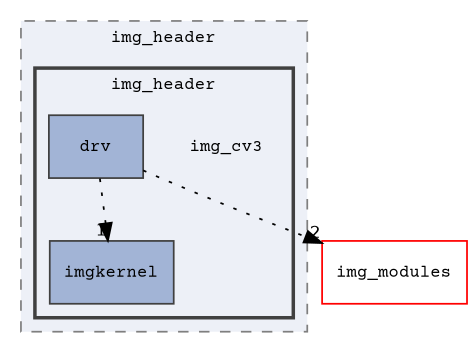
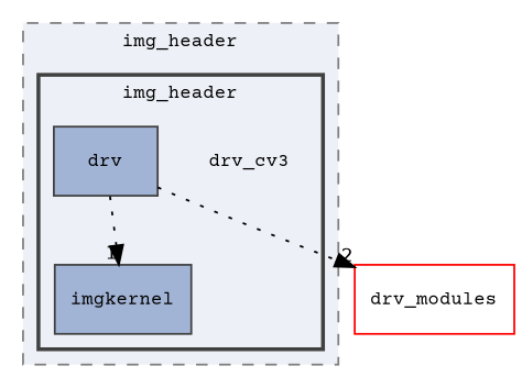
  digraph {
    compound=true
    fontname="Courier Prime"
    node [fontname="Courier Prime" fontsize=10 shape=box color=grey25 fillcolor="#a2b4d6"]
    edge [fontname="Courier Prime" fontsize=10 labeldistance=1.5 labelfontname=Helvetica labelfontsize=10 style=dotted]
-   n1 [label=img_cv3 shape=plaintext color="" fillcolor=""]
+   n1 [label=drv_cv3 shape=plaintext color="" fillcolor=""]
    n2 [label=imgkernel style="filled,"]
    n3 [label=drv style="filled,"]
-   n4 [color=red fillcolor="#edf0f7" label=img_modules]
+   n4 [color=red fillcolor="#edf0f7" label=drv_modules]
    subgraph cluster_1 {
      bgcolor="#edf0f7"
      fontsize=10
      label=img_header
      pencolor=grey50
      style="filled,dashed,"
      subgraph cluster_2 {
        bgcolor="#edf0f7"
        fontsize=10
        label=img_header
        pencolor=grey25
        style="filled,bold,"
        n1
        n2
        n3
      }
    }
    n3 -> n2 [headlabel=1]
    n3 -> n4 [headlabel=2]
  }
